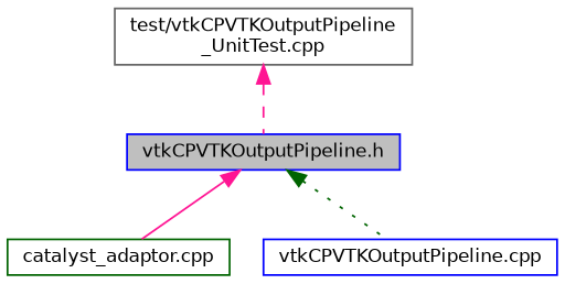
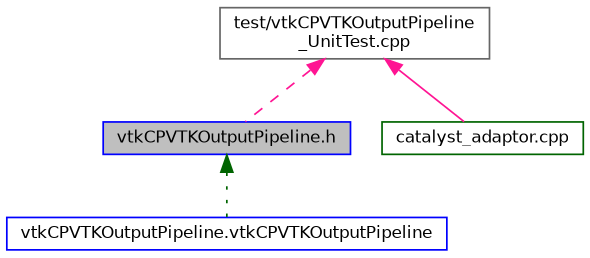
  digraph {
    node [color=blue fontname=Helvetica fontsize=10 shape=record]
    edge [color=deeppink dir=back fontname=Helvetica fontsize=10 labelfontname=Helvetica labelfontsize=10]
    n1 [fillcolor=grey75 fontcolor=black height=0.2 label="vtkCPVTKOutputPipeline.h" style=filled width=0.4]
    n2 [color=darkgreen height=0.2 label="catalyst_adaptor.cpp" width=0.4]
-   n3 [height=0.2 label="vtkCPVTKOutputPipeline.cpp" width=0.4]
+   n3 [height=0.2 label="vtkCPVTKOutputPipeline.vtkCPVTKOutputPipeline" width=0.4]
    n4 [color=gray40 height=0.2 label="test/vtkCPVTKOutputPipeline\l_UnitTest.cpp" width=0.4]
-   n1 -> n2 [style=solid]
+   n4 -> n2 [style=solid]
    n1 -> n3 [color=darkgreen style=dotted]
    n4 -> n1 [style=dashed]
  }
